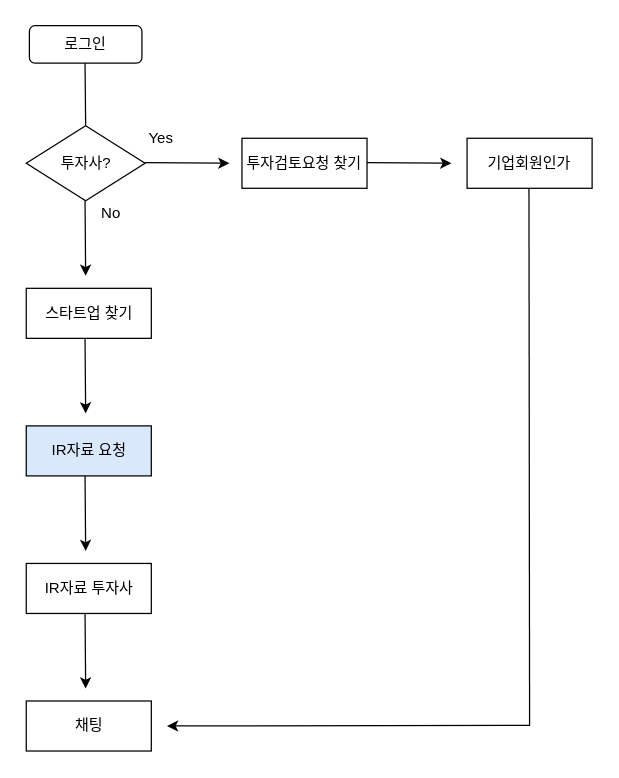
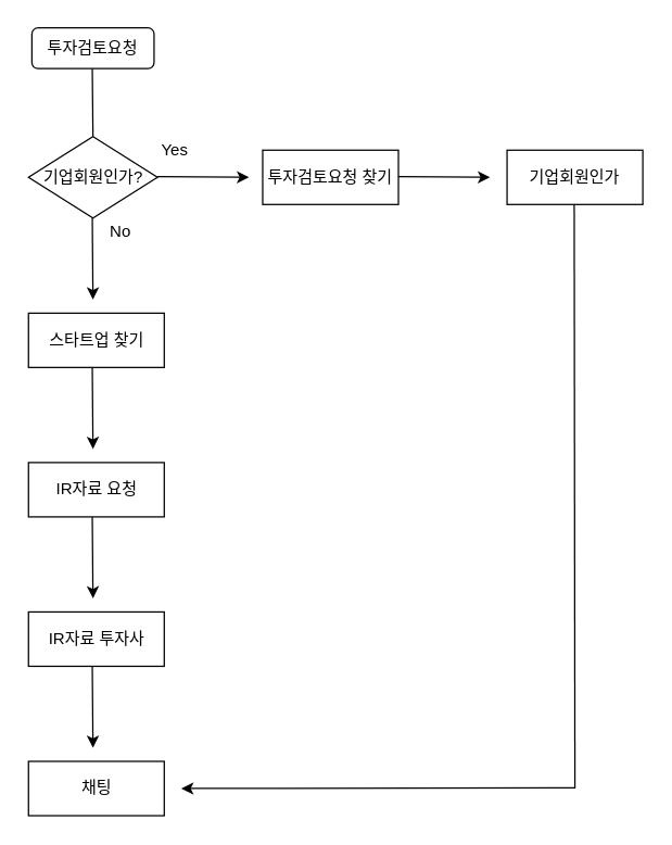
  <mxCell id="0" />
  <mxCell id="1" parent="0" />
- <mxCell id="2" value="로그인" style="rounded=1;whiteSpace=wrap;html=1;" parent="1" vertex="1"><mxGeometry x="23" y="20" width="90" height="30" as="geometry" /></mxCell>
+ <mxCell id="2" value="투자검토요청" style="rounded=1;whiteSpace=wrap;html=1;" parent="1" vertex="1"><mxGeometry x="23" y="20" width="90" height="30" as="geometry" /></mxCell>
  <mxCell id="3" value="" style="endArrow=none;html=1;" parent="1" edge="1"><mxGeometry width="50" height="50" relative="1" as="geometry"><mxPoint x="68" y="100" as="sourcePoint" /><mxPoint x="67.5" y="50" as="targetPoint" /></mxGeometry></mxCell>
- <mxCell id="4" value="투자사?" style="rhombus;whiteSpace=wrap;html=1;" parent="1" vertex="1"><mxGeometry x="20.5" y="100" width="95" height="60" as="geometry" /></mxCell>
+ <mxCell id="4" value="기업회원인가?" style="rhombus;whiteSpace=wrap;html=1;" parent="1" vertex="1"><mxGeometry x="20.5" y="100" width="95" height="60" as="geometry" /></mxCell>
  <mxCell id="5" value="" style="endArrow=classic;html=1;" parent="1" edge="1"><mxGeometry width="50" height="50" relative="1" as="geometry"><mxPoint x="115.5" y="129.5" as="sourcePoint" /><mxPoint x="183" y="130" as="targetPoint" /></mxGeometry></mxCell>
  <mxCell id="6" value="" style="endArrow=classic;html=1;" parent="1" edge="1"><mxGeometry width="50" height="50" relative="1" as="geometry"><mxPoint x="67.5" y="160" as="sourcePoint" /><mxPoint x="68" y="220" as="targetPoint" /></mxGeometry></mxCell>
  <mxCell id="7" value="Yes" style="text;html=1;resizable=0;autosize=1;align=center;verticalAlign=middle;points=[];fillColor=none;strokeColor=none;rounded=0;" parent="1" vertex="1"><mxGeometry x="113" y="100" width="30" height="20" as="geometry" /></mxCell>
  <mxCell id="8" value="No" style="text;html=1;resizable=0;autosize=1;align=center;verticalAlign=middle;points=[];fillColor=none;strokeColor=none;rounded=0;" parent="1" vertex="1"><mxGeometry x="73" y="160" width="30" height="20" as="geometry" /></mxCell>
  <mxCell id="9" value="투자검토요청 찾기" style="rounded=0;whiteSpace=wrap;html=1;" parent="1" vertex="1"><mxGeometry x="193" y="110" width="100" height="40" as="geometry" /></mxCell>
  <mxCell id="10" value="스타트업 찾기" style="rounded=0;whiteSpace=wrap;html=1;" parent="1" vertex="1"><mxGeometry x="20.5" y="230" width="100" height="40" as="geometry" /></mxCell>
  <mxCell id="11" value="" style="endArrow=classic;html=1;" parent="1" edge="1"><mxGeometry width="50" height="50" relative="1" as="geometry"><mxPoint x="67.5" y="270" as="sourcePoint" /><mxPoint x="68" y="330" as="targetPoint" /></mxGeometry></mxCell>
- <mxCell id="12" value="IR자료 요청" style="rounded=0;whiteSpace=wrap;html=1;fillColor=#dae8fc;" parent="1" vertex="1"><mxGeometry x="20.5" y="340" width="100" height="40" as="geometry" /></mxCell>
+ <mxCell id="12" value="IR자료 요청" style="rounded=0;whiteSpace=wrap;html=1;" parent="1" vertex="1"><mxGeometry x="20.5" y="340" width="100" height="40" as="geometry" /></mxCell>
  <mxCell id="13" value="" style="endArrow=classic;html=1;" parent="1" edge="1"><mxGeometry width="50" height="50" relative="1" as="geometry"><mxPoint x="67.5" y="380" as="sourcePoint" /><mxPoint x="68" y="440" as="targetPoint" /></mxGeometry></mxCell>
  <mxCell id="14" value="채팅" style="rounded=0;whiteSpace=wrap;html=1;" parent="1" vertex="1"><mxGeometry x="20.5" y="560" width="100" height="40" as="geometry" /></mxCell>
  <mxCell id="15" value="" style="endArrow=classic;html=1;" parent="1" edge="1"><mxGeometry width="50" height="50" relative="1" as="geometry"><mxPoint x="293" y="129.5" as="sourcePoint" /><mxPoint x="360.5" y="130" as="targetPoint" /></mxGeometry></mxCell>
  <mxCell id="16" value="기업회원인가" style="rounded=0;whiteSpace=wrap;html=1;" parent="1" vertex="1"><mxGeometry x="373" y="110" width="100" height="40" as="geometry" /></mxCell>
  <mxCell id="17" value="" style="endArrow=classic;html=1;" parent="1" edge="1"><mxGeometry width="50" height="50" relative="1" as="geometry"><mxPoint x="423" y="579.5" as="sourcePoint" /><mxPoint x="133" y="580" as="targetPoint" /></mxGeometry></mxCell>
  <mxCell id="18" value="" style="endArrow=none;html=1;" parent="1" edge="1"><mxGeometry width="50" height="50" relative="1" as="geometry"><mxPoint x="423" y="580" as="sourcePoint" /><mxPoint x="422.5" y="150" as="targetPoint" /></mxGeometry></mxCell>
  <mxCell id="19" value="IR자료 투자사" style="rounded=0;whiteSpace=wrap;html=1;" vertex="1" parent="1"><mxGeometry x="20.5" y="450" width="100" height="40" as="geometry" /></mxCell>
  <mxCell id="20" value="" style="endArrow=classic;html=1;" edge="1" parent="1"><mxGeometry width="50" height="50" relative="1" as="geometry"><mxPoint x="67.5" y="490" as="sourcePoint" /><mxPoint x="68" y="550" as="targetPoint" /></mxGeometry></mxCell>
